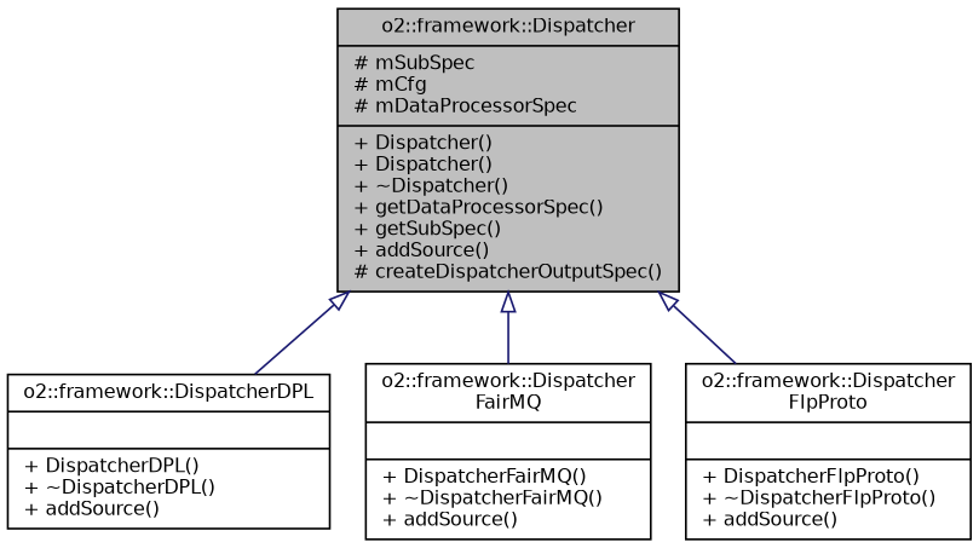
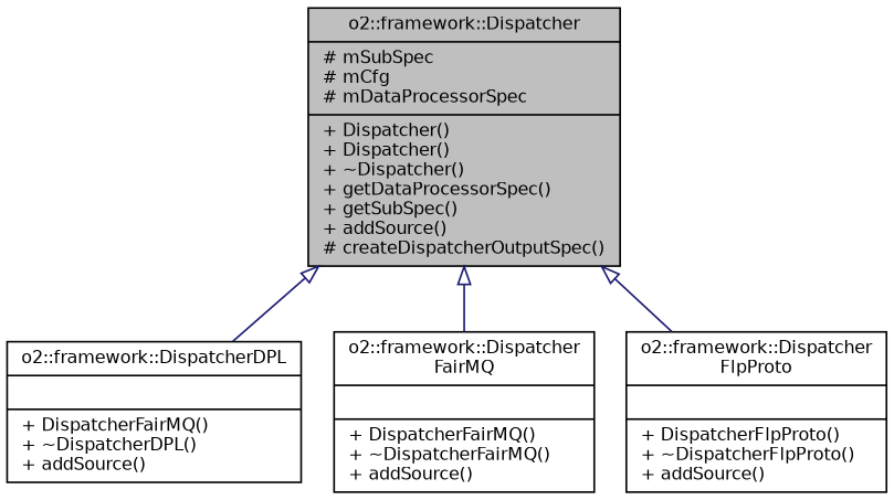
  digraph {
    node [color=black fontname=Helvetica fontsize=10 shape=record]
    edge [arrowtail=onormal color=midnightblue dir=back fontname=Helvetica fontsize=10 labelfontname=Helvetica labelfontsize=10 style=solid]
    n1 [fillcolor=grey75 fontcolor=black height=0.2 label="{o2::framework::Dispatcher\n|# mSubSpec\l# mCfg\l# mDataProcessorSpec\l|+ Dispatcher()\l+ Dispatcher()\l+ ~Dispatcher()\l+ getDataProcessorSpec()\l+ getSubSpec()\l+ addSource()\l# createDispatcherOutputSpec()\l}" style=filled width=0.4]
-   n2 [height=0.2 label="{o2::framework::DispatcherDPL\n||+ DispatcherDPL()\l+ ~DispatcherDPL()\l+ addSource()\l}" width=0.4]
+   n2 [height=0.2 label="{o2::framework::DispatcherDPL\n||+ DispatcherFairMQ()\l+ ~DispatcherDPL()\l+ addSource()\l}" width=0.4]
    n3 [height=0.2 label="{o2::framework::Dispatcher\lFairMQ\n||+ DispatcherFairMQ()\l+ ~DispatcherFairMQ()\l+ addSource()\l}" width=0.4]
    n4 [height=0.2 label="{o2::framework::Dispatcher\lFlpProto\n||+ DispatcherFlpProto()\l+ ~DispatcherFlpProto()\l+ addSource()\l}" width=0.4]
    n1 -> n2
    n1 -> n3
    n1 -> n4
  }
